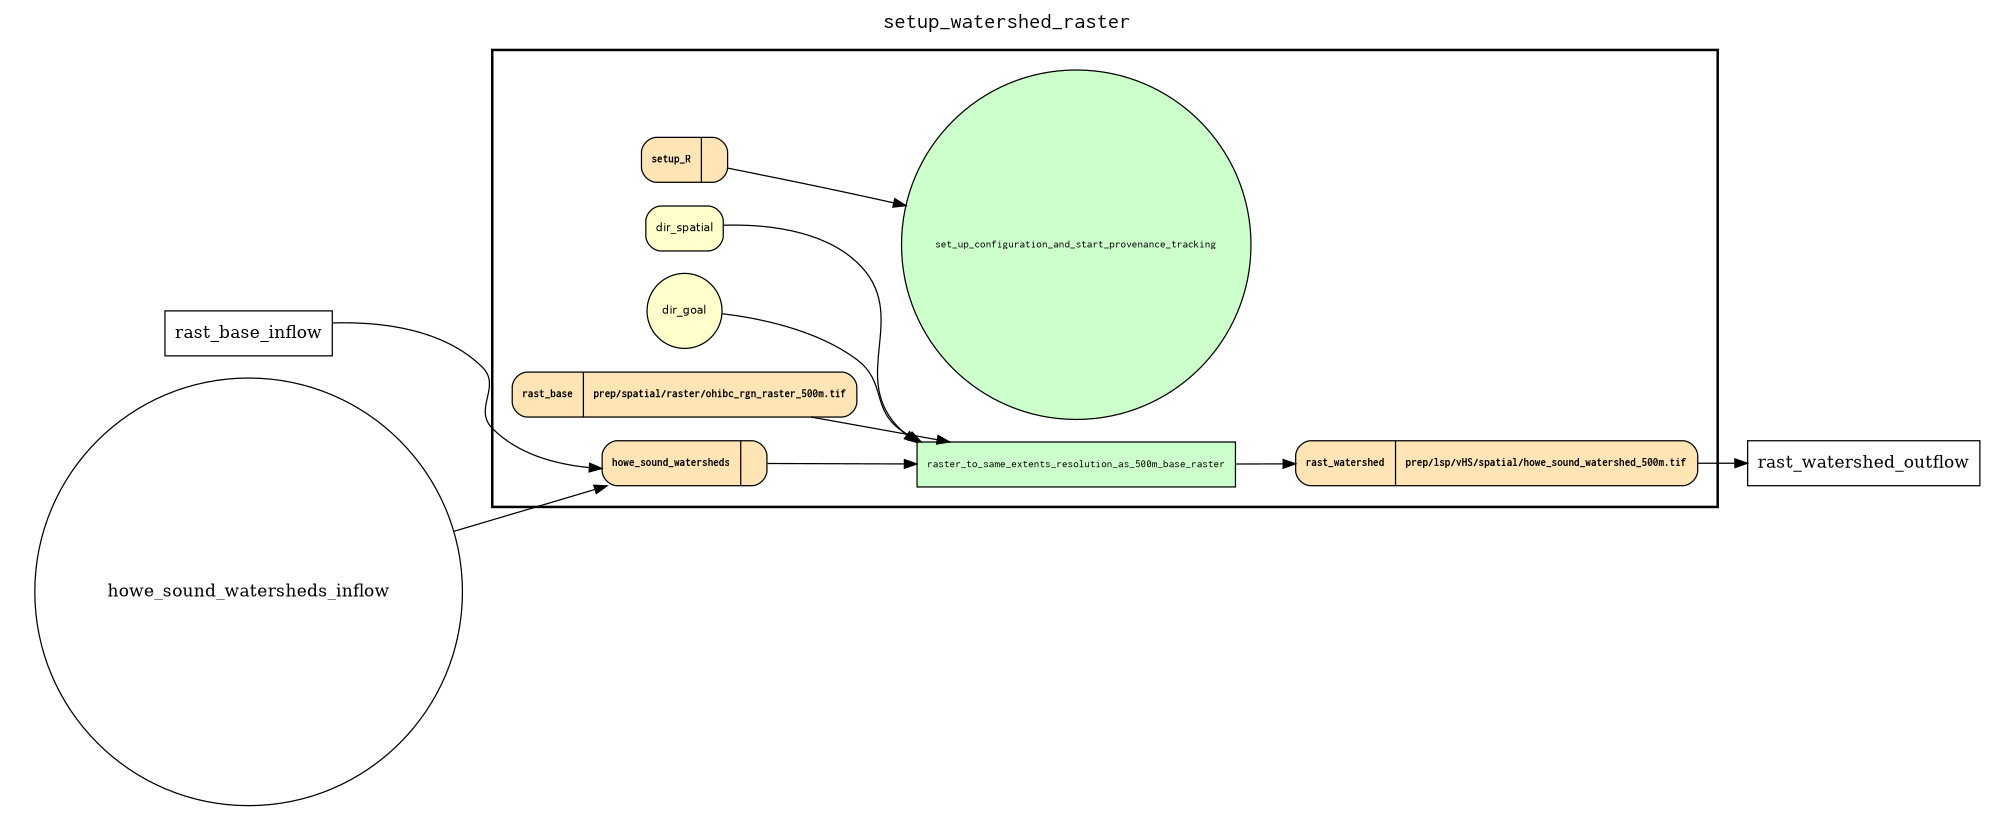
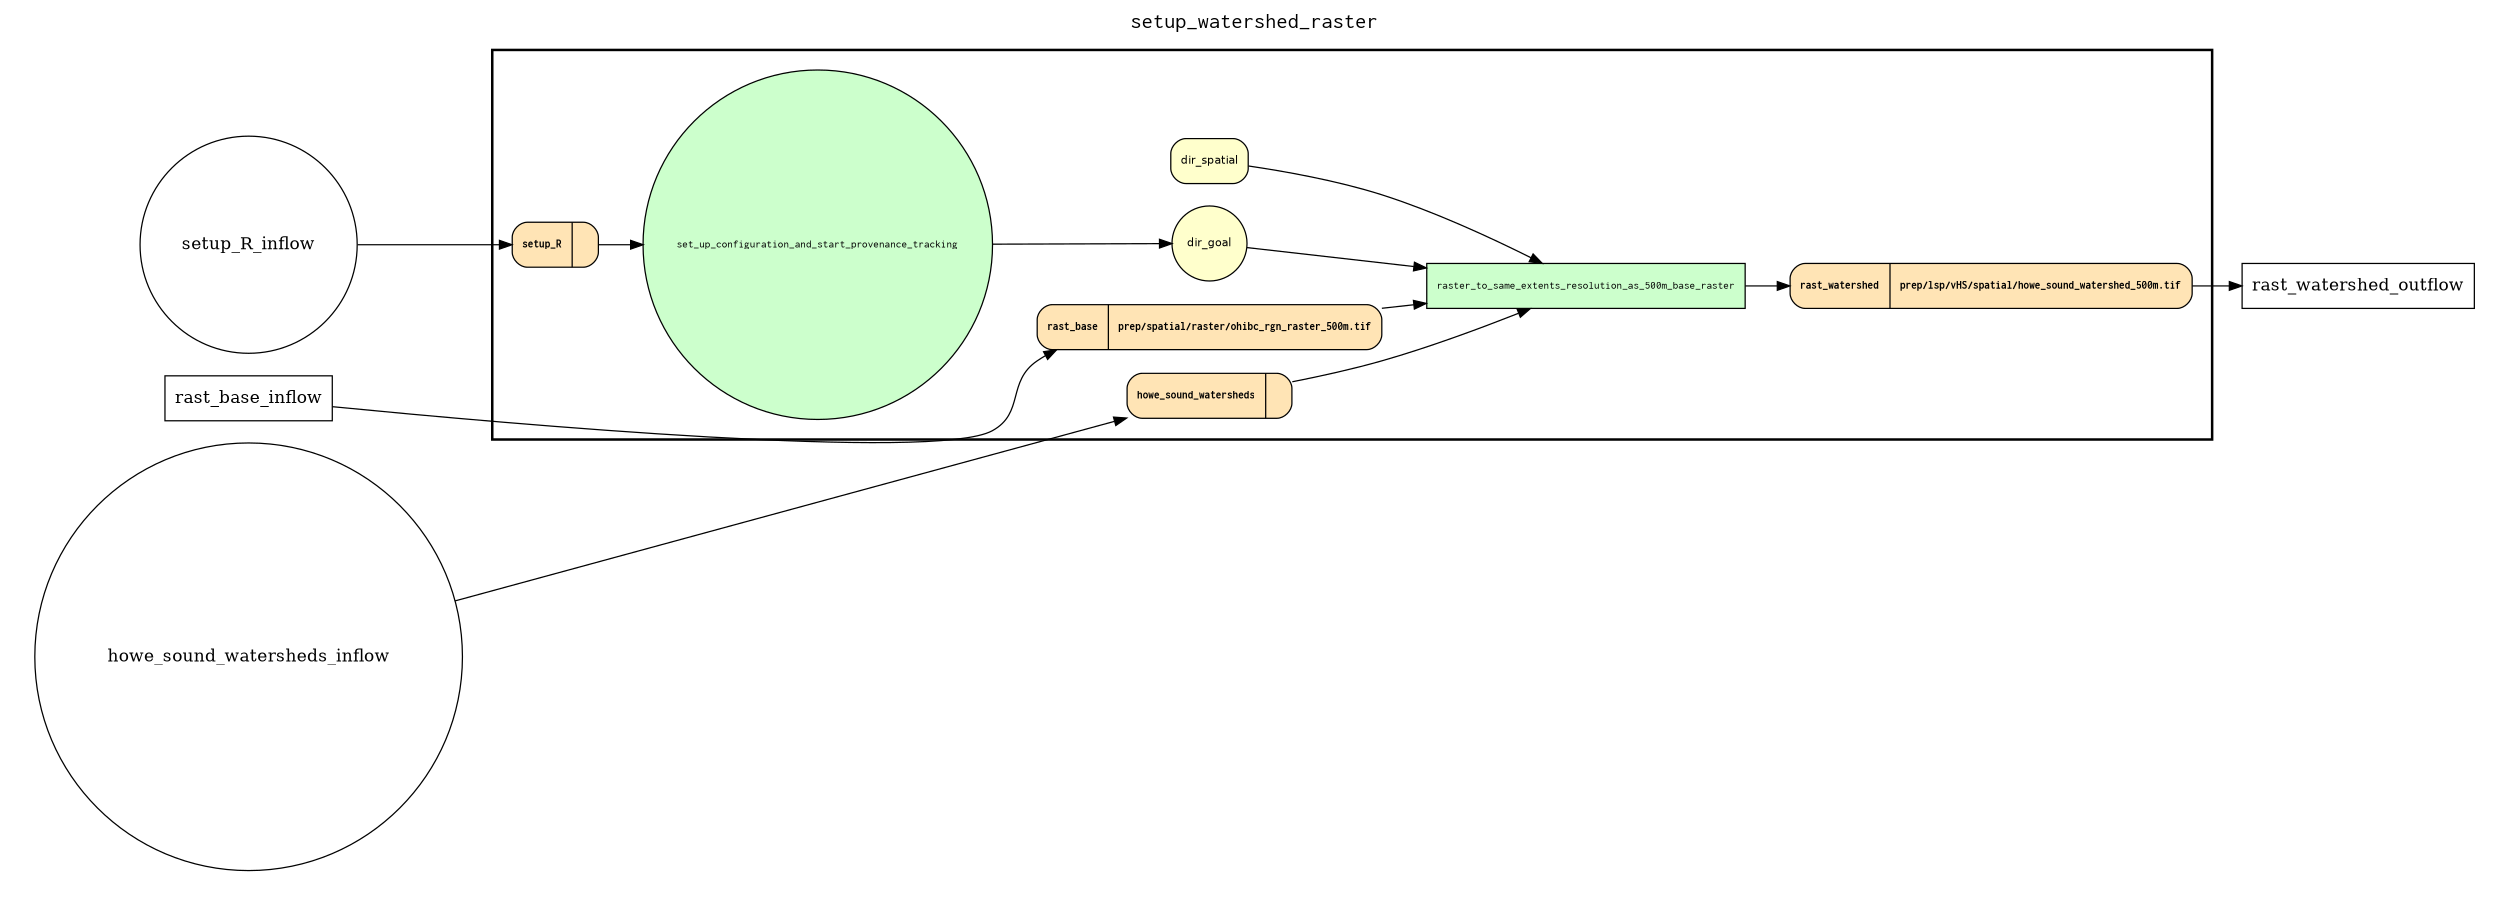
  digraph {
    fontname=Courier
    fontsize=18
    label=setup_watershed_raster
    labelloc=t
    rankdir=LR
    node [fillcolor="#FFE4B5" fontsize=9 peripheries=1 shape=circle style="rounded,filled"]
    set_up_configuration_and_start_provenance_tracking [fillcolor="#CCFFCC" fontname=Courier style=filled]
    raster_to_same_extents_resolution_as_500m_base_raster [fillcolor="#CCFFCC" fontname=Courier shape=box style=filled]
    dir_spatial [fillcolor="#FFFFCC" fontname=Helvetica shape=box]
    dir_goal [fillcolor="#FFFFCC" fontname=Helvetica]
    n5 [fontname="Courier-Bold" label="{<f0> setup_R |<f1>}" rankdir=LR shape=record]
    n6 [fontname="Courier-Bold" label="{<f0> rast_base |<f1>prep/spatial/raster/ohibc_rgn_raster_500m.tif\l}" rankdir=LR shape=record]
    n7 [fontname="Courier-Bold" label="{<f0> howe_sound_watersheds |<f1>}" rankdir=LR shape=record]
    n8 [fontname="Courier-Bold" label="{<f0> rast_watershed |<f1>prep/lsp/vHS/spatial/howe_sound_watershed_500m.tif\l}" rankdir=LR shape=record]
+   setup_R_inflow [fillcolor="#FFFFFF" width=0.2 fontsize="" style=""]
    rast_base_inflow [fillcolor="#FFFFFF" shape=box width=0.2 fontsize="" style=""]
    howe_sound_watersheds_inflow [fillcolor="#FFFFFF" width=0.2 fontsize="" style=""]
    rast_watershed_outflow [fillcolor="#FFFFFF" shape=box width=0.2 fontsize="" style=""]
    subgraph cluster_1 {
      color=black
      label=""
      penwidth=2
      subgraph cluster_2 {
        color=white
        label=""
        penwidth=2
        set_up_configuration_and_start_provenance_tracking
        raster_to_same_extents_resolution_as_500m_base_raster
        dir_spatial
        dir_goal
        n5
        n6
        n7
        n8
      }
    }
    subgraph cluster_3 {
      color=white
      label=""
      penwidth=2
      subgraph cluster_4 {
        color=white
        label=""
        penwidth=2
+       setup_R_inflow
        rast_base_inflow
        howe_sound_watersheds_inflow
      }
    }
    subgraph cluster_5 {
      color=white
      label=""
      penwidth=2
      subgraph cluster_6 {
        color=white
        label=""
        penwidth=2
        rast_watershed_outflow
      }
    }
+   set_up_configuration_and_start_provenance_tracking -> dir_goal
    raster_to_same_extents_resolution_as_500m_base_raster -> n8
    dir_spatial -> raster_to_same_extents_resolution_as_500m_base_raster
    dir_goal -> raster_to_same_extents_resolution_as_500m_base_raster
    n5 -> set_up_configuration_and_start_provenance_tracking
    n6 -> raster_to_same_extents_resolution_as_500m_base_raster
    n7 -> raster_to_same_extents_resolution_as_500m_base_raster
    n8 -> rast_watershed_outflow
-   rast_base_inflow -> n7
+   setup_R_inflow -> n5
+   rast_base_inflow -> n6
    howe_sound_watersheds_inflow -> n7
  }
